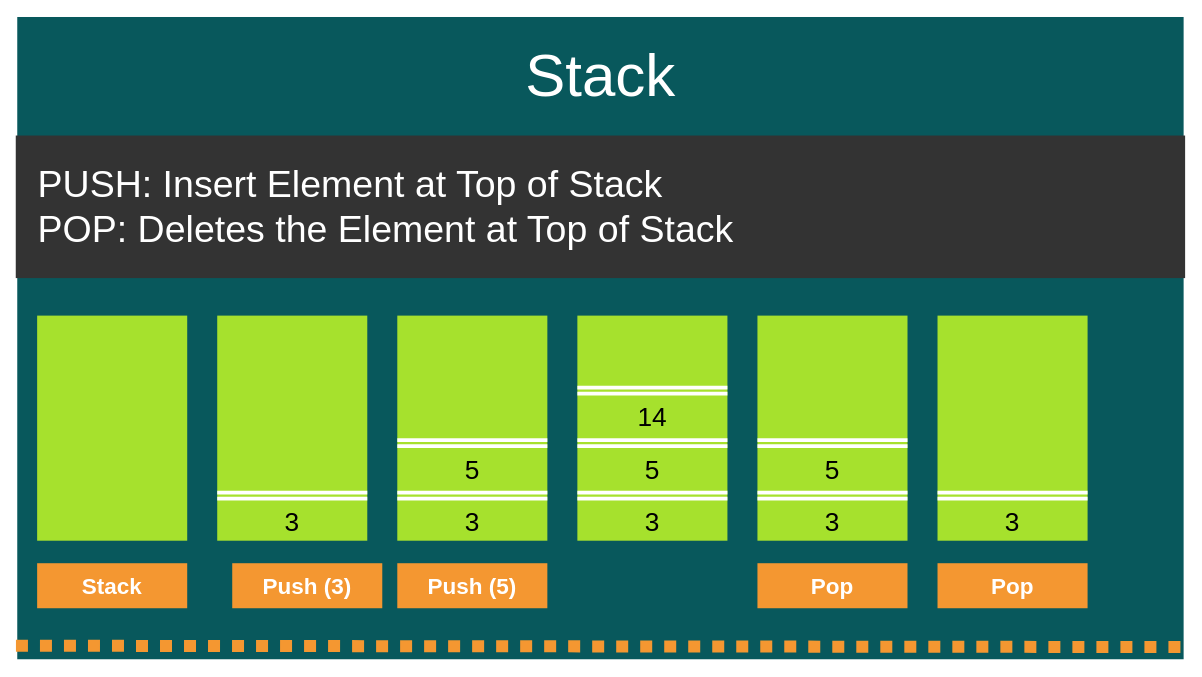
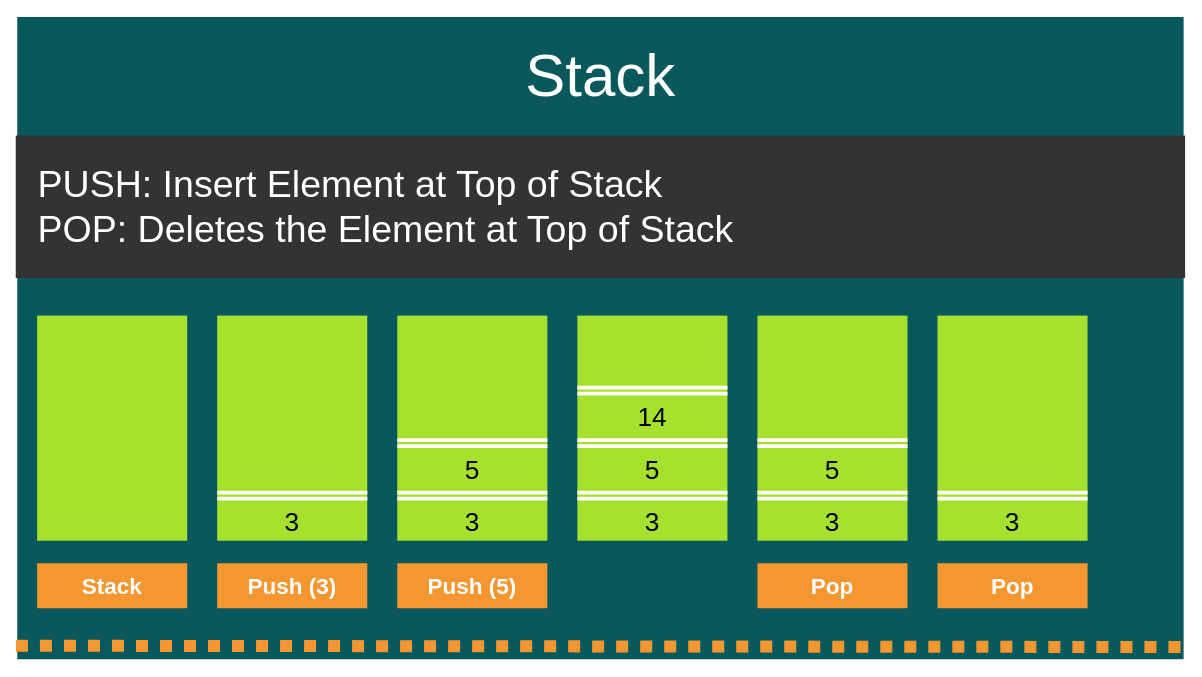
  <mxCell id="0" style=";html=1;" />
  <mxCell id="1" style=";html=1;" parent="0" />
  <mxCell id="2" value="" style="whiteSpace=wrap;html=1;rounded=0;shadow=0;dashed=0;strokeWidth=4;fillColor=#08585C;gradientColor=none;fontFamily=Helvetica;fontSize=100;fontColor=#FFFFFF;align=center;strokeColor=#FFFFFF;" parent="1" vertex="1"><mxGeometry x="20.5" y="20" width="1558.5" height="860" as="geometry" /></mxCell>
  <mxCell id="3" value="&lt;span style=&quot;font-size: 50px; text-align: center;&quot;&gt;PUSH: Insert Element at Top of Stack&lt;br style=&quot;font-size: 50px;&quot;&gt;&lt;/span&gt;&lt;span style=&quot;font-size: 50px; text-align: center;&quot;&gt;POP: Deletes the Element at Top of Stack&lt;/span&gt;&lt;span style=&quot;font-size: 50px; text-align: center;&quot;&gt;&lt;br style=&quot;font-size: 50px;&quot;&gt;&lt;/span&gt;" style="whiteSpace=wrap;html=1;rounded=0;shadow=0;dashed=0;strokeColor=none;strokeWidth=4;fillColor=#333333;gradientColor=none;fontFamily=Helvetica;fontSize=50;fontColor=#FFFFFF;align=left;horizontal=1;verticalAlign=middle;spacing=0;spacingLeft=29;" parent="1" vertex="1"><mxGeometry x="20.5" y="180" width="1558.5" height="190" as="geometry" /></mxCell>
  <mxCell id="4" value="&lt;font&gt;&lt;br&gt;&lt;br&gt;&lt;br&gt;&lt;br&gt;&lt;br&gt;&lt;div style=&quot;text-align: left&quot;&gt;&lt;span style=&quot;font-size: 35px&quot;&gt;&lt;br&gt;&lt;/span&gt;&lt;/div&gt;&lt;div style=&quot;text-align: left&quot;&gt;&lt;span style=&quot;font-size: 35px&quot;&gt;&lt;br&gt;&lt;/span&gt;&lt;/div&gt;&lt;div style=&quot;text-align: left&quot;&gt;&lt;span style=&quot;font-size: 35px&quot;&gt;&lt;br&gt;&lt;/span&gt;&lt;/div&gt;&lt;div style=&quot;text-align: left&quot;&gt;&lt;span style=&quot;font-size: 35px&quot;&gt;&lt;br&gt;&lt;/span&gt;&lt;/div&gt;&lt;div style=&quot;text-align: left&quot;&gt;&lt;span style=&quot;font-size: 35px&quot;&gt;&lt;br&gt;&lt;/span&gt;&lt;/div&gt;&lt;div style=&quot;text-align: left&quot;&gt;&lt;br&gt;&lt;/div&gt;&lt;/font&gt;" style="rounded=0;whiteSpace=wrap;html=1;strokeWidth=10;strokeColor=none;noLabel=1;fontColor=none;labelBackgroundColor=none;fillColor=#A6E12D;" vertex="1" parent="1"><mxGeometry x="49" y="420" width="200" height="300" as="geometry" /></mxCell>
  <mxCell id="5" value="&lt;font style=&quot;font-size: 80px&quot; color=&quot;#ffffff&quot;&gt;Stack&lt;/font&gt;" style="text;html=1;strokeColor=none;fillColor=none;align=center;verticalAlign=middle;whiteSpace=wrap;rounded=0;shadow=0;sketch=0;" vertex="1" parent="1"><mxGeometry x="779.75" y="90" width="40" height="20" as="geometry" /></mxCell>
  <mxCell id="6" value="Stack" style="whiteSpace=wrap;html=1;rounded=0;shadow=0;dashed=0;strokeColor=none;strokeWidth=4;fillColor=#F49731;gradientColor=none;fontFamily=Helvetica;fontSize=30;fontColor=#FFFFFF;align=center;fontStyle=1" vertex="1" parent="1"><mxGeometry x="49" y="750" width="200" height="60" as="geometry" /></mxCell>
  <mxCell id="7" value="" style="endArrow=none;html=1;dashed=1;dashPattern=1 1;labelBackgroundColor=none;strokeColor=#F49731;fontFamily=Helvetica;fontSize=100;fontColor=#FFFFFF;strokeWidth=16;exitX=0.001;exitY=0.936;exitDx=0;exitDy=0;exitPerimeter=0;entryX=1.001;entryY=0.938;entryDx=0;entryDy=0;entryPerimeter=0;" edge="1" parent="1"><mxGeometry width="50" height="50" relative="1" as="geometry"><mxPoint x="20.748" y="860" as="sourcePoint" /><mxPoint x="1579.248" y="861.72" as="targetPoint" /></mxGeometry></mxCell>
- <mxCell id="8" value="Push (3)" style="whiteSpace=wrap;html=1;rounded=0;shadow=0;dashed=0;strokeColor=none;strokeWidth=4;fillColor=#F49731;gradientColor=none;fontFamily=Helvetica;fontSize=30;fontColor=#FFFFFF;align=center;fontStyle=1" vertex="1" parent="1"><mxGeometry x="309" y="750" width="200" height="60" as="geometry" /></mxCell>
+ <mxCell id="8" value="Push (3)" style="whiteSpace=wrap;html=1;rounded=0;shadow=0;dashed=0;strokeColor=none;strokeWidth=4;fillColor=#F49731;gradientColor=none;fontFamily=Helvetica;fontSize=30;fontColor=#FFFFFF;align=center;fontStyle=1" vertex="1" parent="1"><mxGeometry x="289" y="750" width="200" height="60" as="geometry" /></mxCell>
  <mxCell id="9" value="Push (5)" style="whiteSpace=wrap;html=1;rounded=0;shadow=0;dashed=0;strokeColor=none;strokeWidth=4;fillColor=#F49731;gradientColor=none;fontFamily=Helvetica;fontSize=30;fontColor=#FFFFFF;align=center;fontStyle=1" vertex="1" parent="1"><mxGeometry x="529" y="750" width="200" height="60" as="geometry" /></mxCell>
  <mxCell id="10" value="Pop" style="whiteSpace=wrap;html=1;rounded=0;shadow=0;dashed=0;strokeColor=none;strokeWidth=4;fillColor=#F49731;gradientColor=none;fontFamily=Helvetica;fontSize=30;fontColor=#FFFFFF;align=center;fontStyle=1" vertex="1" parent="1"><mxGeometry x="1009" y="750" width="200" height="60" as="geometry" /></mxCell>
  <mxCell id="11" value="Pop" style="whiteSpace=wrap;html=1;rounded=0;shadow=0;dashed=0;strokeColor=none;strokeWidth=4;fillColor=#F49731;gradientColor=none;fontFamily=Helvetica;fontSize=30;fontColor=#FFFFFF;align=center;fontStyle=1" vertex="1" parent="1"><mxGeometry x="1249" y="750" width="200" height="60" as="geometry" /></mxCell>
  <mxCell id="12" value="&lt;font&gt;&lt;br&gt;&lt;br&gt;&lt;br&gt;&lt;br&gt;&lt;br&gt;&lt;div style=&quot;text-align: left&quot;&gt;&lt;span style=&quot;font-size: 35px&quot;&gt;&lt;br&gt;&lt;/span&gt;&lt;/div&gt;&lt;div style=&quot;text-align: left&quot;&gt;&lt;span style=&quot;font-size: 35px&quot;&gt;&lt;br&gt;&lt;/span&gt;&lt;/div&gt;&lt;div style=&quot;text-align: left&quot;&gt;&lt;span style=&quot;font-size: 35px&quot;&gt;&lt;br&gt;&lt;/span&gt;&lt;/div&gt;&lt;div style=&quot;text-align: left&quot;&gt;&lt;span style=&quot;font-size: 35px&quot;&gt;&lt;br&gt;&lt;/span&gt;&lt;/div&gt;&lt;div style=&quot;text-align: left&quot;&gt;&lt;span style=&quot;font-size: 35px&quot;&gt;&lt;br&gt;&lt;/span&gt;&lt;/div&gt;&lt;div style=&quot;text-align: left&quot;&gt;&lt;br&gt;&lt;/div&gt;&lt;/font&gt;" style="rounded=0;whiteSpace=wrap;html=1;strokeWidth=10;strokeColor=none;noLabel=1;fontColor=none;labelBackgroundColor=none;fillColor=#A6E12D;" vertex="1" parent="1"><mxGeometry x="289" y="420" width="200" height="300" as="geometry" /></mxCell>
  <mxCell id="13" value="&lt;font&gt;&lt;br&gt;&lt;br&gt;&lt;br&gt;&lt;br&gt;&lt;br&gt;&lt;div style=&quot;text-align: left&quot;&gt;&lt;span style=&quot;font-size: 35px&quot;&gt;&lt;br&gt;&lt;/span&gt;&lt;/div&gt;&lt;div style=&quot;text-align: left&quot;&gt;&lt;span style=&quot;font-size: 35px&quot;&gt;&lt;br&gt;&lt;/span&gt;&lt;/div&gt;&lt;div style=&quot;text-align: left&quot;&gt;&lt;span style=&quot;font-size: 35px&quot;&gt;&lt;br&gt;&lt;/span&gt;&lt;/div&gt;&lt;div style=&quot;text-align: left&quot;&gt;&lt;span style=&quot;font-size: 35px&quot;&gt;&lt;br&gt;&lt;/span&gt;&lt;/div&gt;&lt;div style=&quot;text-align: left&quot;&gt;&lt;span style=&quot;font-size: 35px&quot;&gt;&lt;br&gt;&lt;/span&gt;&lt;/div&gt;&lt;div style=&quot;text-align: left&quot;&gt;&lt;br&gt;&lt;/div&gt;&lt;/font&gt;" style="rounded=0;whiteSpace=wrap;html=1;strokeWidth=10;strokeColor=none;noLabel=1;fontColor=none;labelBackgroundColor=none;fillColor=#A6E12D;" vertex="1" parent="1"><mxGeometry x="529" y="420" width="200" height="300" as="geometry" /></mxCell>
  <mxCell id="14" value="&lt;font&gt;&lt;br&gt;&lt;br&gt;&lt;br&gt;&lt;br&gt;&lt;br&gt;&lt;div style=&quot;text-align: left&quot;&gt;&lt;span style=&quot;font-size: 35px&quot;&gt;&lt;br&gt;&lt;/span&gt;&lt;/div&gt;&lt;div style=&quot;text-align: left&quot;&gt;&lt;span style=&quot;font-size: 35px&quot;&gt;&lt;br&gt;&lt;/span&gt;&lt;/div&gt;&lt;div style=&quot;text-align: left&quot;&gt;&lt;span style=&quot;font-size: 35px&quot;&gt;&lt;br&gt;&lt;/span&gt;&lt;/div&gt;&lt;div style=&quot;text-align: left&quot;&gt;&lt;span style=&quot;font-size: 35px&quot;&gt;&lt;br&gt;&lt;/span&gt;&lt;/div&gt;&lt;div style=&quot;text-align: left&quot;&gt;&lt;span style=&quot;font-size: 35px&quot;&gt;&lt;br&gt;&lt;/span&gt;&lt;/div&gt;&lt;div style=&quot;text-align: left&quot;&gt;&lt;br&gt;&lt;/div&gt;&lt;/font&gt;" style="rounded=0;whiteSpace=wrap;html=1;strokeWidth=10;strokeColor=none;noLabel=1;fontColor=none;labelBackgroundColor=none;fillColor=#A6E12D;" vertex="1" parent="1"><mxGeometry x="769" y="420" width="200" height="300" as="geometry" /></mxCell>
  <mxCell id="15" value="" style="shape=link;html=1;strokeColor=#FFFFFF;strokeWidth=5;fontSize=50;fontColor=none;" edge="1" parent="1"><mxGeometry width="100" relative="1" as="geometry"><mxPoint x="289" y="660" as="sourcePoint" /><mxPoint x="489" y="660" as="targetPoint" /></mxGeometry></mxCell>
  <mxCell id="16" value="" style="shape=link;html=1;strokeColor=#FFFFFF;strokeWidth=5;fontSize=50;fontColor=none;" edge="1" parent="1"><mxGeometry width="100" relative="1" as="geometry"><mxPoint x="529" y="660" as="sourcePoint" /><mxPoint x="729" y="660" as="targetPoint" /></mxGeometry></mxCell>
  <mxCell id="17" value="" style="shape=link;html=1;strokeColor=#FFFFFF;strokeWidth=5;fontSize=50;fontColor=none;" edge="1" parent="1"><mxGeometry width="100" relative="1" as="geometry"><mxPoint x="529" y="590" as="sourcePoint" /><mxPoint x="729" y="590" as="targetPoint" /></mxGeometry></mxCell>
  <mxCell id="18" value="" style="shape=link;html=1;strokeColor=#FFFFFF;strokeWidth=5;fontSize=50;fontColor=none;" edge="1" parent="1"><mxGeometry width="100" relative="1" as="geometry"><mxPoint x="769" y="660" as="sourcePoint" /><mxPoint x="969" y="660" as="targetPoint" /></mxGeometry></mxCell>
  <mxCell id="19" value="" style="shape=link;html=1;strokeColor=#FFFFFF;strokeWidth=5;fontSize=50;fontColor=none;" edge="1" parent="1"><mxGeometry width="100" relative="1" as="geometry"><mxPoint x="769" y="590" as="sourcePoint" /><mxPoint x="969" y="590" as="targetPoint" /></mxGeometry></mxCell>
  <mxCell id="20" value="" style="shape=link;html=1;strokeColor=#FFFFFF;strokeWidth=5;fontSize=50;fontColor=none;" edge="1" parent="1"><mxGeometry width="100" relative="1" as="geometry"><mxPoint x="769" y="520" as="sourcePoint" /><mxPoint x="969" y="520" as="targetPoint" /></mxGeometry></mxCell>
  <mxCell id="21" value="&lt;font style=&quot;font-size: 35px&quot;&gt;3&lt;/font&gt;" style="text;html=1;strokeColor=none;fillColor=none;align=center;verticalAlign=middle;whiteSpace=wrap;rounded=0;shadow=0;labelBackgroundColor=none;sketch=0;fontSize=50;fontColor=none;" vertex="1" parent="1"><mxGeometry x="369" y="680" width="40" height="20" as="geometry" /></mxCell>
  <mxCell id="22" value="&lt;span style=&quot;font-size: 35px&quot;&gt;3&lt;/span&gt;" style="text;html=1;strokeColor=none;fillColor=none;align=center;verticalAlign=middle;whiteSpace=wrap;rounded=0;shadow=0;labelBackgroundColor=none;sketch=0;fontSize=50;fontColor=none;" vertex="1" parent="1"><mxGeometry x="609" y="680" width="40" height="20" as="geometry" /></mxCell>
  <mxCell id="23" value="&lt;span style=&quot;font-size: 35px&quot;&gt;5&lt;/span&gt;" style="text;html=1;strokeColor=none;fillColor=none;align=center;verticalAlign=middle;whiteSpace=wrap;rounded=0;shadow=0;labelBackgroundColor=none;sketch=0;fontSize=50;fontColor=none;" vertex="1" parent="1"><mxGeometry x="609" y="610" width="40" height="20" as="geometry" /></mxCell>
  <mxCell id="24" value="&lt;span style=&quot;font-size: 35px&quot;&gt;3&lt;/span&gt;" style="text;html=1;strokeColor=none;fillColor=none;align=center;verticalAlign=middle;whiteSpace=wrap;rounded=0;shadow=0;labelBackgroundColor=none;sketch=0;fontSize=50;fontColor=none;" vertex="1" parent="1"><mxGeometry x="849" y="680" width="40" height="20" as="geometry" /></mxCell>
  <mxCell id="25" value="&lt;span style=&quot;font-size: 35px&quot;&gt;5&lt;/span&gt;" style="text;html=1;strokeColor=none;fillColor=none;align=center;verticalAlign=middle;whiteSpace=wrap;rounded=0;shadow=0;labelBackgroundColor=none;sketch=0;fontSize=50;fontColor=none;" vertex="1" parent="1"><mxGeometry x="849" y="610" width="40" height="20" as="geometry" /></mxCell>
  <mxCell id="26" value="&lt;span style=&quot;font-size: 35px&quot;&gt;14&lt;/span&gt;" style="text;html=1;strokeColor=none;fillColor=none;align=center;verticalAlign=middle;whiteSpace=wrap;rounded=0;shadow=0;labelBackgroundColor=none;sketch=0;fontSize=50;fontColor=none;" vertex="1" parent="1"><mxGeometry x="849" y="540" width="40" height="20" as="geometry" /></mxCell>
  <mxCell id="27" value="&lt;font&gt;&lt;br&gt;&lt;br&gt;&lt;br&gt;&lt;br&gt;&lt;br&gt;&lt;div style=&quot;text-align: left&quot;&gt;&lt;span style=&quot;font-size: 35px&quot;&gt;&lt;br&gt;&lt;/span&gt;&lt;/div&gt;&lt;div style=&quot;text-align: left&quot;&gt;&lt;span style=&quot;font-size: 35px&quot;&gt;&lt;br&gt;&lt;/span&gt;&lt;/div&gt;&lt;div style=&quot;text-align: left&quot;&gt;&lt;span style=&quot;font-size: 35px&quot;&gt;&lt;br&gt;&lt;/span&gt;&lt;/div&gt;&lt;div style=&quot;text-align: left&quot;&gt;&lt;span style=&quot;font-size: 35px&quot;&gt;&lt;br&gt;&lt;/span&gt;&lt;/div&gt;&lt;div style=&quot;text-align: left&quot;&gt;&lt;span style=&quot;font-size: 35px&quot;&gt;&lt;br&gt;&lt;/span&gt;&lt;/div&gt;&lt;div style=&quot;text-align: left&quot;&gt;&lt;br&gt;&lt;/div&gt;&lt;/font&gt;" style="rounded=0;whiteSpace=wrap;html=1;strokeWidth=10;strokeColor=none;noLabel=1;fontColor=none;labelBackgroundColor=none;fillColor=#A6E12D;" vertex="1" parent="1"><mxGeometry x="1009" y="420" width="200" height="300" as="geometry" /></mxCell>
  <mxCell id="28" value="" style="shape=link;html=1;strokeColor=#FFFFFF;strokeWidth=5;fontSize=50;fontColor=none;" edge="1" parent="1"><mxGeometry width="100" relative="1" as="geometry"><mxPoint x="1009" y="660" as="sourcePoint" /><mxPoint x="1209" y="660" as="targetPoint" /></mxGeometry></mxCell>
  <mxCell id="29" value="" style="shape=link;html=1;strokeColor=#FFFFFF;strokeWidth=5;fontSize=50;fontColor=none;" edge="1" parent="1"><mxGeometry width="100" relative="1" as="geometry"><mxPoint x="1009" y="590" as="sourcePoint" /><mxPoint x="1209" y="590" as="targetPoint" /></mxGeometry></mxCell>
  <mxCell id="30" value="&lt;span style=&quot;font-size: 35px&quot;&gt;3&lt;/span&gt;" style="text;html=1;strokeColor=none;fillColor=none;align=center;verticalAlign=middle;whiteSpace=wrap;rounded=0;shadow=0;labelBackgroundColor=none;sketch=0;fontSize=50;fontColor=none;" vertex="1" parent="1"><mxGeometry x="1089" y="680" width="40" height="20" as="geometry" /></mxCell>
  <mxCell id="31" value="&lt;span style=&quot;font-size: 35px&quot;&gt;5&lt;/span&gt;" style="text;html=1;strokeColor=none;fillColor=none;align=center;verticalAlign=middle;whiteSpace=wrap;rounded=0;shadow=0;labelBackgroundColor=none;sketch=0;fontSize=50;fontColor=none;" vertex="1" parent="1"><mxGeometry x="1089" y="610" width="40" height="20" as="geometry" /></mxCell>
  <mxCell id="32" value="&lt;font&gt;&lt;br&gt;&lt;br&gt;&lt;br&gt;&lt;br&gt;&lt;br&gt;&lt;div style=&quot;text-align: left&quot;&gt;&lt;span style=&quot;font-size: 35px&quot;&gt;&lt;br&gt;&lt;/span&gt;&lt;/div&gt;&lt;div style=&quot;text-align: left&quot;&gt;&lt;span style=&quot;font-size: 35px&quot;&gt;&lt;br&gt;&lt;/span&gt;&lt;/div&gt;&lt;div style=&quot;text-align: left&quot;&gt;&lt;span style=&quot;font-size: 35px&quot;&gt;&lt;br&gt;&lt;/span&gt;&lt;/div&gt;&lt;div style=&quot;text-align: left&quot;&gt;&lt;span style=&quot;font-size: 35px&quot;&gt;&lt;br&gt;&lt;/span&gt;&lt;/div&gt;&lt;div style=&quot;text-align: left&quot;&gt;&lt;span style=&quot;font-size: 35px&quot;&gt;&lt;br&gt;&lt;/span&gt;&lt;/div&gt;&lt;div style=&quot;text-align: left&quot;&gt;&lt;br&gt;&lt;/div&gt;&lt;/font&gt;" style="rounded=0;whiteSpace=wrap;html=1;strokeWidth=10;strokeColor=none;noLabel=1;fontColor=none;labelBackgroundColor=none;fillColor=#A6E12D;" vertex="1" parent="1"><mxGeometry x="1249" y="420" width="200" height="300" as="geometry" /></mxCell>
  <mxCell id="33" value="" style="shape=link;html=1;strokeColor=#FFFFFF;strokeWidth=5;fontSize=50;fontColor=none;" edge="1" parent="1"><mxGeometry width="100" relative="1" as="geometry"><mxPoint x="1249" y="660" as="sourcePoint" /><mxPoint x="1449" y="660" as="targetPoint" /></mxGeometry></mxCell>
  <mxCell id="34" value="&lt;font style=&quot;font-size: 35px&quot;&gt;3&lt;/font&gt;" style="text;html=1;strokeColor=none;fillColor=none;align=center;verticalAlign=middle;whiteSpace=wrap;rounded=0;shadow=0;labelBackgroundColor=none;sketch=0;fontSize=50;fontColor=none;" vertex="1" parent="1"><mxGeometry x="1329" y="680" width="40" height="20" as="geometry" /></mxCell>
